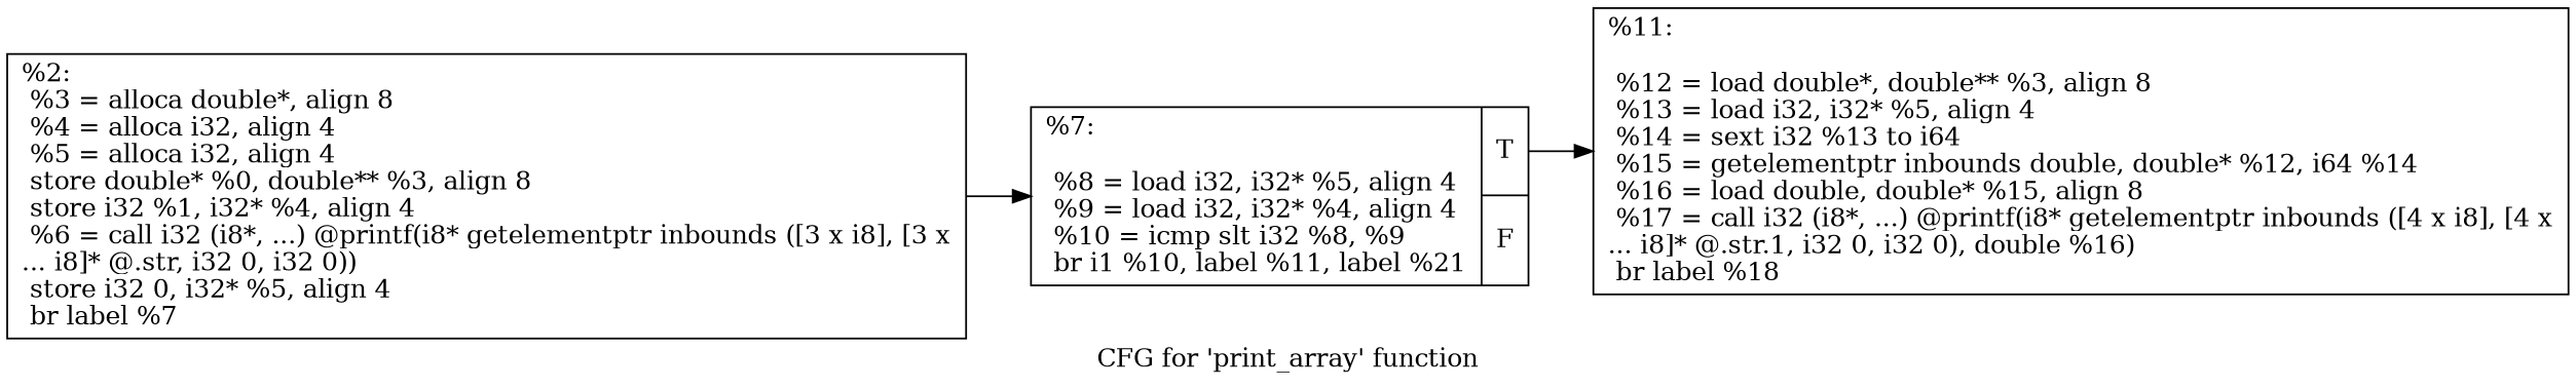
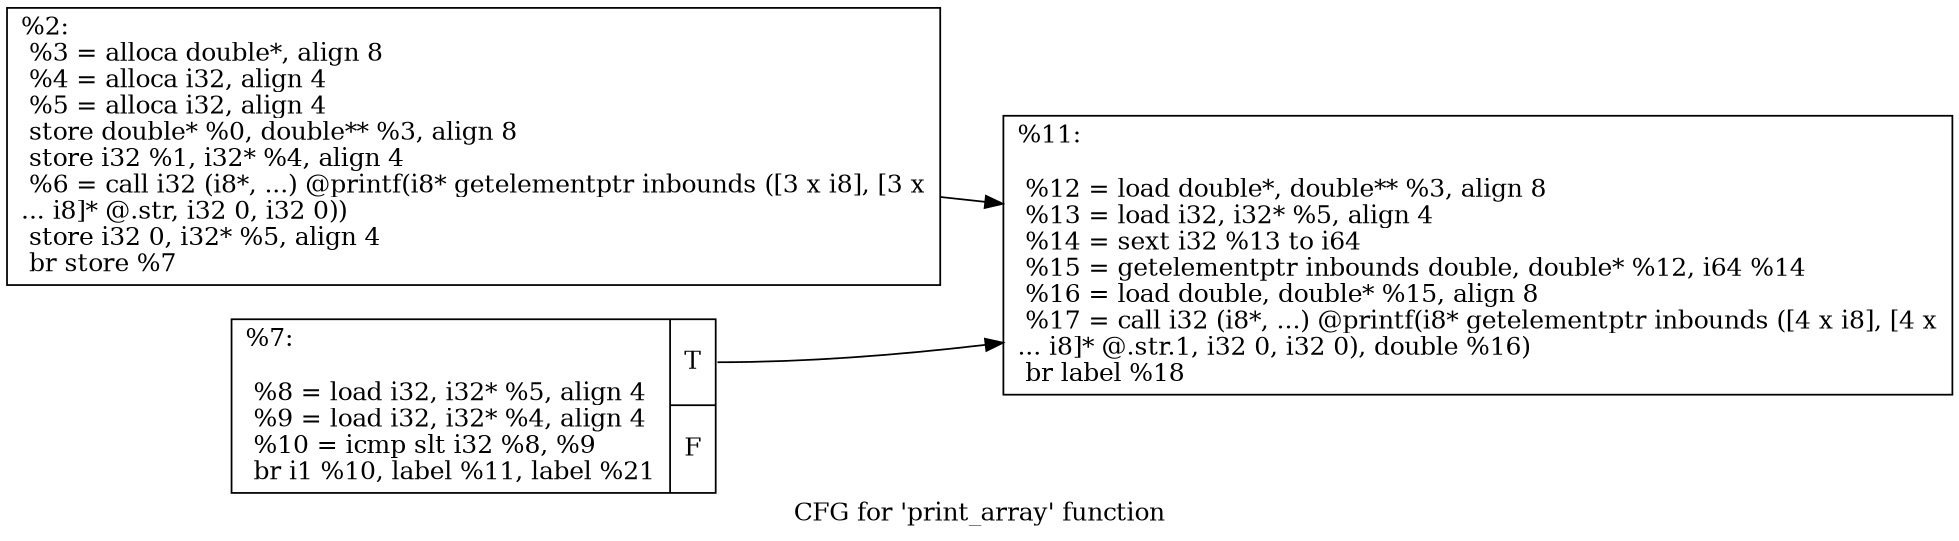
  digraph {
    label="CFG for 'print_array' function"
    rankdir=LR
    node [shape=record]
-   n1 [label="{%2:\l  %3 = alloca double*, align 8\l  %4 = alloca i32, align 4\l  %5 = alloca i32, align 4\l  store double* %0, double** %3, align 8\l  store i32 %1, i32* %4, align 4\l  %6 = call i32 (i8*, ...) @printf(i8* getelementptr inbounds ([3 x i8], [3 x\l... i8]* @.str, i32 0, i32 0))\l  store i32 0, i32* %5, align 4\l  br label %7\l}"]
+   n1 [label="{%2:\l  %3 = alloca double*, align 8\l  %4 = alloca i32, align 4\l  %5 = alloca i32, align 4\l  store double* %0, double** %3, align 8\l  store i32 %1, i32* %4, align 4\l  %6 = call i32 (i8*, ...) @printf(i8* getelementptr inbounds ([3 x i8], [3 x\l... i8]* @.str, i32 0, i32 0))\l  store i32 0, i32* %5, align 4\l  br store %7\l}"]
    n2 [label="{%7:\l\l  %8 = load i32, i32* %5, align 4\l  %9 = load i32, i32* %4, align 4\l  %10 = icmp slt i32 %8, %9\l  br i1 %10, label %11, label %21\l|{<s0>T|<s1>F}}"]
    n3 [label="{%11:\l\l  %12 = load double*, double** %3, align 8\l  %13 = load i32, i32* %5, align 4\l  %14 = sext i32 %13 to i64\l  %15 = getelementptr inbounds double, double* %12, i64 %14\l  %16 = load double, double* %15, align 8\l  %17 = call i32 (i8*, ...) @printf(i8* getelementptr inbounds ([4 x i8], [4 x\l... i8]* @.str.1, i32 0, i32 0), double %16)\l  br label %18\l}"]
-   n1 -> n2
+   n1 -> n3
    n2 -> n3 [tailport=s0]
  }
